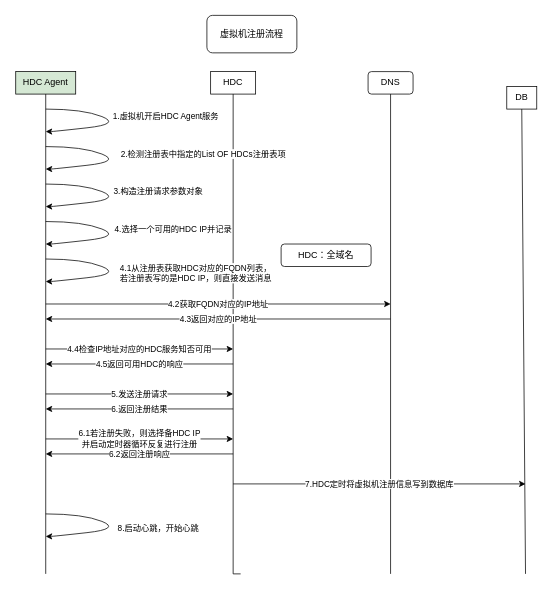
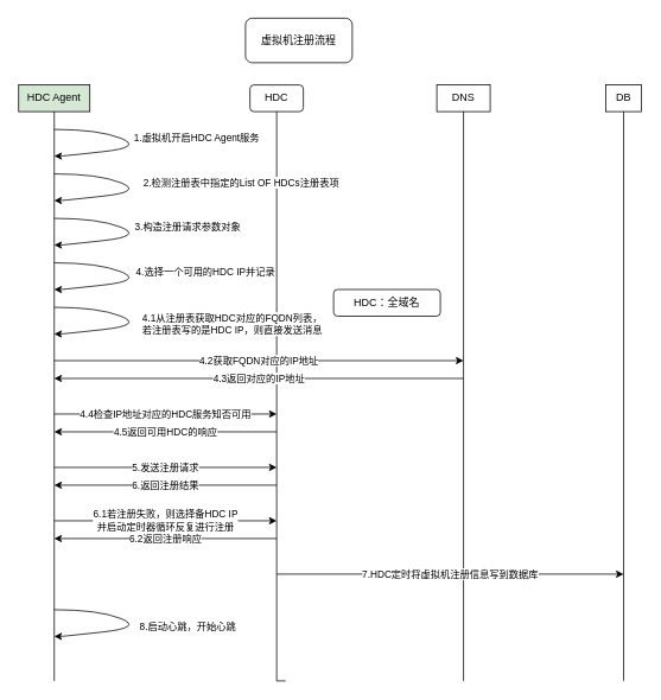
  <mxCell id="0" />
  <mxCell id="1" parent="0" />
  <mxCell id="2" value="虚拟机注册流程" style="rounded=1;whiteSpace=wrap;html=1;" vertex="1" parent="1"><mxGeometry x="275" y="20" width="120" height="50" as="geometry" /></mxCell>
  <mxCell id="3" value="HDC Agent" style="rounded=0;whiteSpace=wrap;html=1;fillColor=#d5e8d4;" vertex="1" parent="1"><mxGeometry x="20" y="95" width="80" height="30" as="geometry" /></mxCell>
- <mxCell id="4" value="HDC" style="rounded=0;whiteSpace=wrap;html=1;" vertex="1" parent="1"><mxGeometry x="280" y="95" width="60" height="30" as="geometry" /></mxCell>
- <mxCell id="5" value="DNS" style="whiteSpace=wrap;html=1;rounded=1;" vertex="1" parent="1"><mxGeometry x="490" y="95" width="60" height="30" as="geometry" /></mxCell>
- <mxCell id="6" value="DB" style="rounded=0;whiteSpace=wrap;html=1;" vertex="1" parent="1"><mxGeometry x="675" y="115" width="40" height="30" as="geometry" /></mxCell>
+ <mxCell id="4" value="HDC" style="whiteSpace=wrap;html=1;rounded=1;" vertex="1" parent="1"><mxGeometry x="280" y="95" width="60" height="30" as="geometry" /></mxCell>
+ <mxCell id="5" value="DNS" style="rounded=0;whiteSpace=wrap;html=1;" vertex="1" parent="1"><mxGeometry x="490" y="95" width="60" height="30" as="geometry" /></mxCell>
+ <mxCell id="6" value="DB" style="rounded=0;whiteSpace=wrap;html=1;" vertex="1" parent="1"><mxGeometry x="680" y="95" width="40" height="30" as="geometry" /></mxCell>
  <mxCell id="7" value="" style="endArrow=none;html=1;rounded=0;entryX=0.5;entryY=1;entryDx=0;entryDy=0;" edge="1" parent="1" target="3"><mxGeometry width="50" height="50" relative="1" as="geometry"><mxPoint x="60" y="765" as="sourcePoint" /><mxPoint x="90" y="155" as="targetPoint" /></mxGeometry></mxCell>
  <mxCell id="8" value="" style="endArrow=none;html=1;rounded=0;entryX=0.5;entryY=1;entryDx=0;entryDy=0;" edge="1" parent="1" target="4"><mxGeometry width="50" height="50" relative="1" as="geometry"><mxPoint x="320" y="765" as="sourcePoint" /><mxPoint x="340" y="195" as="targetPoint" /><Array as="points"><mxPoint x="310" y="765" /></Array></mxGeometry></mxCell>
  <mxCell id="9" value="" style="endArrow=none;html=1;rounded=0;entryX=0.5;entryY=1;entryDx=0;entryDy=0;" edge="1" parent="1" target="5"><mxGeometry width="50" height="50" relative="1" as="geometry"><mxPoint x="520" y="765" as="sourcePoint" /><mxPoint x="550" y="155" as="targetPoint" /></mxGeometry></mxCell>
  <mxCell id="10" value="" style="endArrow=none;html=1;rounded=0;entryX=0.5;entryY=1;entryDx=0;entryDy=0;" edge="1" parent="1" target="6"><mxGeometry width="50" height="50" relative="1" as="geometry"><mxPoint x="700" y="765" as="sourcePoint" /><mxPoint x="730" y="185" as="targetPoint" /><Array as="points" /></mxGeometry></mxCell>
  <mxCell id="11" value="1.虚拟机开启HDC Agent服务" style="curved=1;endArrow=classic;html=1;rounded=0;" edge="1" parent="1"><mxGeometry x="0.016" y="-61" width="50" height="50" relative="1" as="geometry"><mxPoint x="60" y="145" as="sourcePoint" /><mxPoint x="60" y="175" as="targetPoint" /><Array as="points"><mxPoint x="110" y="145" /><mxPoint x="160" y="165" /><mxPoint x="70" y="175" /></Array><mxPoint x="67" y="51" as="offset" /></mxGeometry></mxCell>
  <mxCell id="12" value="2.检测注册表中指定的List OF HDCs注册表项" style="curved=1;endArrow=classic;html=1;rounded=0;" edge="1" parent="1"><mxGeometry x="0.016" y="110" width="50" height="50" relative="1" as="geometry"><mxPoint x="60" y="195" as="sourcePoint" /><mxPoint x="60" y="225" as="targetPoint" /><Array as="points"><mxPoint x="110" y="195" /><mxPoint x="160" y="215" /><mxPoint x="70" y="225" /></Array><mxPoint x="98" y="-119" as="offset" /></mxGeometry></mxCell>
  <mxCell id="13" value="3.构造注册请求参数对象" style="curved=1;endArrow=classic;html=1;rounded=0;" edge="1" parent="1"><mxGeometry x="0.016" y="-51" width="50" height="50" relative="1" as="geometry"><mxPoint x="60" y="245" as="sourcePoint" /><mxPoint x="60" y="275" as="targetPoint" /><Array as="points"><mxPoint x="110" y="245" /><mxPoint x="160" y="265" /><mxPoint x="70" y="275" /></Array><mxPoint x="56" y="41" as="offset" /></mxGeometry></mxCell>
  <mxCell id="14" value="4.选择一个可用的HDC IP并记录" style="curved=1;endArrow=classic;html=1;rounded=0;" edge="1" parent="1"><mxGeometry x="0.016" y="-71" width="50" height="50" relative="1" as="geometry"><mxPoint x="60" y="295" as="sourcePoint" /><mxPoint x="60" y="325" as="targetPoint" /><Array as="points"><mxPoint x="110" y="295" /><mxPoint x="160" y="315" /><mxPoint x="70" y="325" /></Array><mxPoint x="78" y="61" as="offset" /></mxGeometry></mxCell>
  <mxCell id="15" value="" style="curved=1;endArrow=classic;html=1;rounded=0;" edge="1" parent="1"><mxGeometry width="50" height="50" relative="1" as="geometry"><mxPoint x="60" y="345" as="sourcePoint" /><mxPoint x="60" y="375" as="targetPoint" /><Array as="points"><mxPoint x="110" y="345" /><mxPoint x="160" y="365" /><mxPoint x="70" y="375" /></Array></mxGeometry></mxCell>
  <mxCell id="16" value="4.1从注册表获取HDC对应的FQDN列表，&lt;br&gt;若注册表写的是HDC IP，则直接发送消息" style="edgeLabel;html=1;align=center;verticalAlign=middle;resizable=0;points=[];" vertex="1" connectable="0" parent="15"><mxGeometry x="-0.134" y="-4" relative="1" as="geometry"><mxPoint x="115" as="offset" /></mxGeometry></mxCell>
  <mxCell id="17" value="4.2获取FQDN对应的IP地址" style="endArrow=classic;html=1;rounded=0;" edge="1" parent="1"><mxGeometry width="50" height="50" relative="1" as="geometry"><mxPoint x="60" y="405" as="sourcePoint" /><mxPoint x="520" y="405" as="targetPoint" /></mxGeometry></mxCell>
  <mxCell id="18" value="4.3返回对应的IP地址" style="endArrow=classic;html=1;rounded=0;" edge="1" parent="1"><mxGeometry width="50" height="50" relative="1" as="geometry"><mxPoint x="520" y="425" as="sourcePoint" /><mxPoint x="60" y="425" as="targetPoint" /></mxGeometry></mxCell>
  <mxCell id="19" value="4.4检查IP地址对应的HDC服务知否可用" style="endArrow=classic;html=1;rounded=0;" edge="1" parent="1"><mxGeometry width="50" height="50" relative="1" as="geometry"><mxPoint x="60" y="465" as="sourcePoint" /><mxPoint x="310" y="465" as="targetPoint" /></mxGeometry></mxCell>
  <mxCell id="20" value="4.5返回可用HDC的响应" style="endArrow=classic;html=1;rounded=0;" edge="1" parent="1"><mxGeometry width="50" height="50" relative="1" as="geometry"><mxPoint x="310" y="485" as="sourcePoint" /><mxPoint x="60" y="485" as="targetPoint" /></mxGeometry></mxCell>
  <mxCell id="21" value="5.发送注册请求" style="endArrow=classic;html=1;rounded=0;" edge="1" parent="1"><mxGeometry width="50" height="50" relative="1" as="geometry"><mxPoint x="60" y="525" as="sourcePoint" /><mxPoint x="310" y="525" as="targetPoint" /></mxGeometry></mxCell>
  <mxCell id="22" value="6.返回注册结果" style="endArrow=classic;html=1;rounded=0;" edge="1" parent="1"><mxGeometry width="50" height="50" relative="1" as="geometry"><mxPoint x="310" y="545" as="sourcePoint" /><mxPoint x="60" y="545" as="targetPoint" /></mxGeometry></mxCell>
  <mxCell id="23" value="6.1若注册失败，则选择备HDC IP&lt;br&gt;并启动定时器循环反复进行注册" style="endArrow=classic;html=1;rounded=0;" edge="1" parent="1"><mxGeometry width="50" height="50" relative="1" as="geometry"><mxPoint x="60" y="585" as="sourcePoint" /><mxPoint x="310" y="585" as="targetPoint" /></mxGeometry></mxCell>
  <mxCell id="24" value="6.2返回注册响应" style="endArrow=classic;html=1;rounded=0;" edge="1" parent="1"><mxGeometry width="50" height="50" relative="1" as="geometry"><mxPoint x="310" y="605" as="sourcePoint" /><mxPoint x="60" y="605" as="targetPoint" /></mxGeometry></mxCell>
  <mxCell id="25" value="7.HDC定时将虚拟机注册信息写到数据库" style="endArrow=classic;html=1;rounded=0;" edge="1" parent="1"><mxGeometry width="50" height="50" relative="1" as="geometry"><mxPoint x="310" y="645" as="sourcePoint" /><mxPoint x="700" y="645" as="targetPoint" /></mxGeometry></mxCell>
  <mxCell id="26" value="" style="curved=1;endArrow=classic;html=1;rounded=0;" edge="1" parent="1"><mxGeometry width="50" height="50" relative="1" as="geometry"><mxPoint x="60" y="685" as="sourcePoint" /><mxPoint x="60" y="715" as="targetPoint" /><Array as="points"><mxPoint x="110" y="685" /><mxPoint x="160" y="705" /><mxPoint x="70" y="715" /></Array></mxGeometry></mxCell>
  <mxCell id="27" value="8.启动心跳，开始心跳" style="edgeLabel;html=1;align=center;verticalAlign=middle;resizable=0;points=[];" vertex="1" connectable="0" parent="26"><mxGeometry x="-0.134" y="-4" relative="1" as="geometry"><mxPoint x="65" as="offset" /></mxGeometry></mxCell>
  <mxCell id="28" value="HDC：全域名" style="rounded=1;whiteSpace=wrap;html=1;" vertex="1" parent="1"><mxGeometry x="374" y="325" width="120" height="30" as="geometry" /></mxCell>
